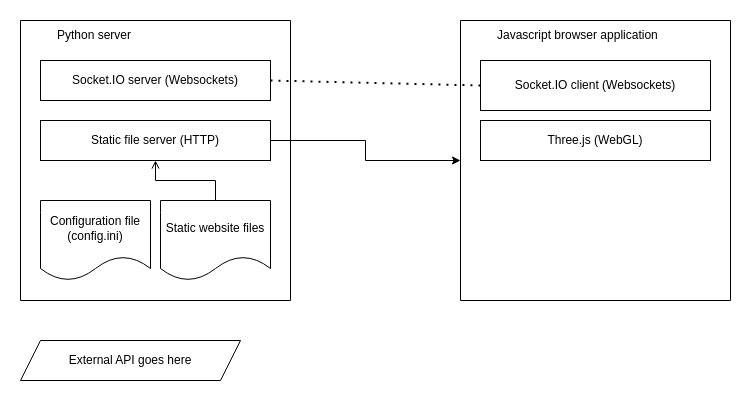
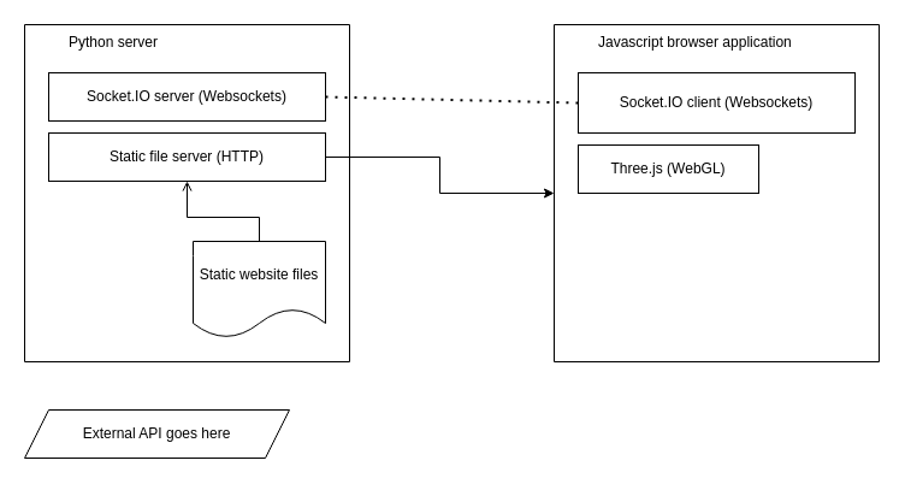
  <mxCell id="0" />
  <mxCell id="1" parent="0" />
  <mxCell id="2" value="" style="swimlane;startSize=0;" vertex="1" parent="1"><mxGeometry x="20" y="20" width="270" height="280" as="geometry" /></mxCell>
  <mxCell id="3" value="Python server" style="text;html=1;align=left;verticalAlign=middle;resizable=0;points=[];autosize=1;strokeColor=none;fillColor=none;" vertex="1" parent="2"><mxGeometry x="35" width="100" height="30" as="geometry" /></mxCell>
- <mxCell id="4" value="Static file server (HTTP)" style="rounded=0;whiteSpace=wrap;html=1;" vertex="1" parent="2"><mxGeometry x="20" y="100" width="230" height="40" as="geometry" /></mxCell>
+ <mxCell id="4" value="Static file server (HTTP)" style="rounded=0;whiteSpace=wrap;html=1;" vertex="1" parent="2"><mxGeometry x="20" y="90" width="230" height="40" as="geometry" /></mxCell>
  <mxCell id="5" value="Socket.IO server (Websockets)" style="rounded=0;whiteSpace=wrap;html=1;" vertex="1" parent="2"><mxGeometry x="20" y="40" width="230" height="40" as="geometry" /></mxCell>
- <mxCell id="6" value="&lt;div&gt;Configuration file&lt;/div&gt;&lt;div&gt;(config.ini)&lt;br&gt;&lt;/div&gt;" style="shape=document;whiteSpace=wrap;html=1;boundedLbl=1;" vertex="1" parent="2"><mxGeometry x="20" y="180" width="110" height="80" as="geometry" /></mxCell>
  <mxCell id="7" style="edgeStyle=orthogonalEdgeStyle;rounded=0;orthogonalLoop=1;jettySize=auto;html=1;exitX=0.5;exitY=0;exitDx=0;exitDy=0;entryX=0.5;entryY=1;entryDx=0;entryDy=0;endArrow=open;" edge="1" parent="2" source="8" target="4"><mxGeometry relative="1" as="geometry"><Array as="points"><mxPoint x="195" y="160" /><mxPoint x="135" y="160" /></Array></mxGeometry></mxCell>
  <mxCell id="8" value="Static website files" style="shape=document;whiteSpace=wrap;html=1;boundedLbl=1;" vertex="1" parent="2"><mxGeometry x="140" y="180" width="110" height="80" as="geometry" /></mxCell>
  <mxCell id="9" value="" style="swimlane;startSize=0;" vertex="1" parent="1"><mxGeometry x="460" y="20" width="270" height="280" as="geometry" /></mxCell>
  <mxCell id="10" value="Javascript browser application" style="text;html=1;align=left;verticalAlign=middle;resizable=0;points=[];autosize=1;strokeColor=none;fillColor=none;" vertex="1" parent="9"><mxGeometry x="35" width="180" height="30" as="geometry" /></mxCell>
- <mxCell id="11" value="Three.js (WebGL)" style="rounded=0;whiteSpace=wrap;html=1;" vertex="1" parent="9"><mxGeometry x="20" y="100" width="230" height="40" as="geometry" /></mxCell>
+ <mxCell id="11" value="Three.js (WebGL)" style="rounded=0;whiteSpace=wrap;html=1;" vertex="1" parent="9"><mxGeometry x="20" y="100" width="150" height="40" as="geometry" /></mxCell>
  <mxCell id="12" value="Socket.IO client (Websockets)" style="rounded=0;whiteSpace=wrap;html=1;" vertex="1" parent="9"><mxGeometry x="20" y="40" width="230" height="50" as="geometry" /></mxCell>
  <mxCell id="13" value="" style="endArrow=none;dashed=1;html=1;dashPattern=1 3;strokeWidth=2;rounded=0;exitX=1;exitY=0.5;exitDx=0;exitDy=0;entryX=0;entryY=0.5;entryDx=0;entryDy=0;" edge="1" parent="1" source="5" target="12"><mxGeometry width="50" height="50" relative="1" as="geometry"><mxPoint x="300" y="220" as="sourcePoint" /><mxPoint x="350" y="170" as="targetPoint" /></mxGeometry></mxCell>
  <mxCell id="14" style="edgeStyle=orthogonalEdgeStyle;rounded=0;orthogonalLoop=1;jettySize=auto;html=1;exitX=1;exitY=0.5;exitDx=0;exitDy=0;entryX=0;entryY=0.5;entryDx=0;entryDy=0;" edge="1" parent="1" source="4" target="9"><mxGeometry relative="1" as="geometry" /></mxCell>
  <mxCell id="15" value="External API goes here" style="shape=parallelogram;perimeter=parallelogramPerimeter;whiteSpace=wrap;html=1;fixedSize=1;" vertex="1" parent="1"><mxGeometry x="20" y="340" width="220" height="40" as="geometry" /></mxCell>
